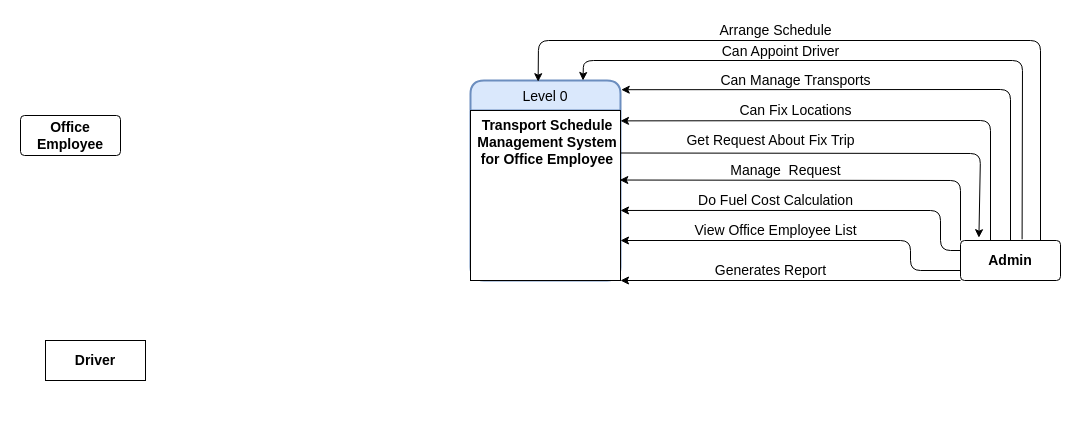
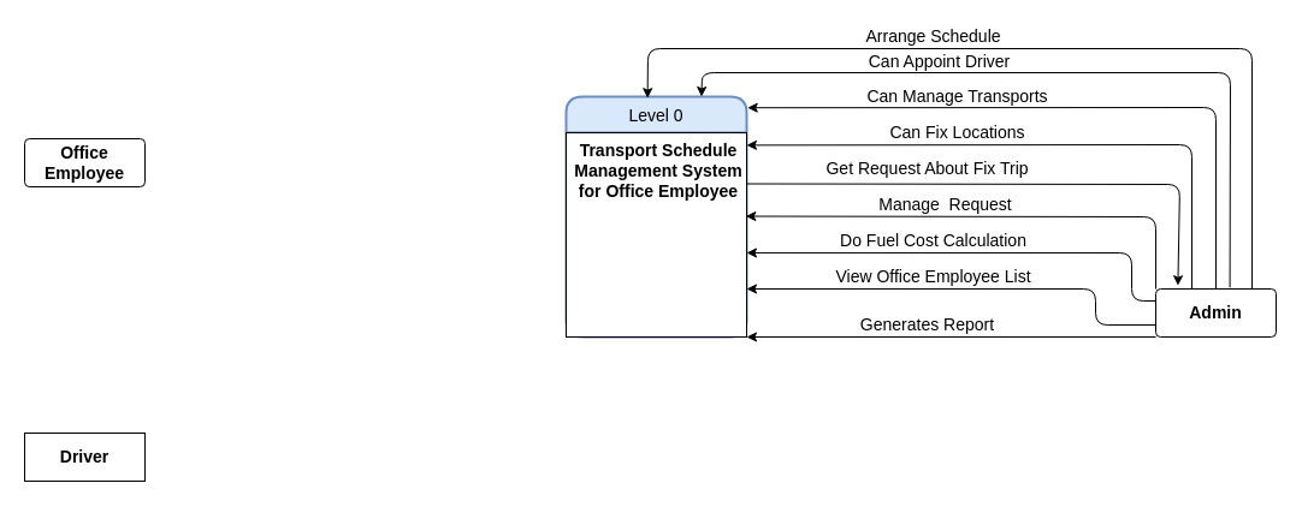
  <mxCell id="0" />
  <mxCell id="1" parent="0" />
  <mxCell id="2" value="Level 0" style="swimlane;childLayout=stackLayout;horizontal=1;startSize=30;horizontalStack=0;rounded=1;fontSize=14;fontStyle=0;strokeWidth=2;resizeParent=0;resizeLast=1;shadow=0;dashed=0;align=center;hachureGap=4;pointerEvents=0;fillColor=#dae8fc;strokeColor=#6c8ebf;" vertex="1" parent="1"><mxGeometry x="470" y="80" width="150" height="200" as="geometry" /></mxCell>
  <mxCell id="3" value="Transport Schedule &#10;Management System &#10;for Office Employee" style="align=center;spacingLeft=4;fontSize=14;verticalAlign=top;resizable=0;rotatable=0;part=1;fontStyle=1" vertex="1" parent="2"><mxGeometry y="30" width="150" height="170" as="geometry" /></mxCell>
  <mxCell id="4" value="&lt;b&gt;Admin&lt;/b&gt;" style="rounded=1;arcSize=10;whiteSpace=wrap;html=1;align=center;hachureGap=4;pointerEvents=0;fontSize=14;" vertex="1" parent="1"><mxGeometry x="960" y="240" width="100" height="40" as="geometry" /></mxCell>
- <mxCell id="5" value="&lt;b&gt;Driver&lt;/b&gt;" style="whiteSpace=wrap;html=1;align=center;hachureGap=4;pointerEvents=0;fontSize=14;" vertex="1" parent="1"><mxGeometry x="45" y="340" width="100" height="40" as="geometry" /></mxCell>
+ <mxCell id="5" value="&lt;b&gt;Driver&lt;/b&gt;" style="whiteSpace=wrap;html=1;align=center;hachureGap=4;pointerEvents=0;fontSize=14;" vertex="1" parent="1"><mxGeometry x="20" y="360" width="100" height="40" as="geometry" /></mxCell>
  <mxCell id="6" value="&lt;b&gt;Office Employee&lt;/b&gt;" style="rounded=1;arcSize=10;whiteSpace=wrap;html=1;align=center;hachureGap=4;pointerEvents=0;fontSize=14;" vertex="1" parent="1"><mxGeometry x="20" y="115" width="100" height="40" as="geometry" /></mxCell>
  <mxCell id="7" value="" style="endArrow=classic;html=1;fontSize=14;sourcePerimeterSpacing=8;targetPerimeterSpacing=8;entryX=0.451;entryY=0.006;entryDx=0;entryDy=0;entryPerimeter=0;" edge="1" parent="1" target="2"><mxGeometry width="50" height="50" relative="1" as="geometry"><mxPoint x="1040" y="240" as="sourcePoint" /><mxPoint x="580" y="120" as="targetPoint" /><Array as="points"><mxPoint x="1040" y="40" /><mxPoint x="538" y="40" /></Array></mxGeometry></mxCell>
  <mxCell id="8" value="Arrange Schedule" style="text;html=1;align=center;verticalAlign=middle;resizable=0;points=[];autosize=1;strokeColor=none;fillColor=none;fontSize=14;" vertex="1" parent="1"><mxGeometry x="710" y="20" width="130" height="20" as="geometry" /></mxCell>
  <mxCell id="9" value="" style="endArrow=classic;html=1;fontSize=14;sourcePerimeterSpacing=8;targetPerimeterSpacing=8;exitX=0.616;exitY=-0.03;exitDx=0;exitDy=0;exitPerimeter=0;entryX=0.75;entryY=0;entryDx=0;entryDy=0;" edge="1" parent="1" source="4" target="2"><mxGeometry width="50" height="50" relative="1" as="geometry"><mxPoint x="740" y="170" as="sourcePoint" /><mxPoint x="790" y="120" as="targetPoint" /><Array as="points"><mxPoint x="1022" y="60" /><mxPoint x="583" y="60" /></Array></mxGeometry></mxCell>
  <mxCell id="10" value="&lt;span style=&quot;font-style: normal&quot;&gt;Can Appoint Driver&lt;/span&gt;" style="edgeLabel;html=1;align=center;verticalAlign=middle;resizable=0;points=[];fontSize=14;fontStyle=2" vertex="1" connectable="0" parent="9"><mxGeometry x="0.499" y="-4" relative="1" as="geometry"><mxPoint x="57" y="-6" as="offset" /></mxGeometry></mxCell>
  <mxCell id="11" value="" style="endArrow=classic;html=1;fontSize=14;sourcePerimeterSpacing=8;targetPerimeterSpacing=8;exitX=0.5;exitY=0;exitDx=0;exitDy=0;entryX=1.005;entryY=0.046;entryDx=0;entryDy=0;entryPerimeter=0;" edge="1" parent="1" source="4" target="2"><mxGeometry width="50" height="50" relative="1" as="geometry"><mxPoint x="740" y="170" as="sourcePoint" /><mxPoint x="610" y="77" as="targetPoint" /><Array as="points"><mxPoint x="1010" y="89" /></Array></mxGeometry></mxCell>
  <mxCell id="12" value="Can Manage Transports" style="text;html=1;align=center;verticalAlign=middle;resizable=0;points=[];autosize=1;strokeColor=none;fillColor=none;fontSize=14;" vertex="1" parent="1"><mxGeometry x="710" y="70" width="170" height="20" as="geometry" /></mxCell>
  <mxCell id="13" value="" style="endArrow=classic;html=1;fontSize=14;sourcePerimeterSpacing=8;targetPerimeterSpacing=8;entryX=1;entryY=0.061;entryDx=0;entryDy=0;entryPerimeter=0;" edge="1" parent="1" target="3"><mxGeometry width="50" height="50" relative="1" as="geometry"><mxPoint x="990" y="240" as="sourcePoint" /><mxPoint x="790" y="220" as="targetPoint" /><Array as="points"><mxPoint x="990" y="120" /></Array></mxGeometry></mxCell>
  <mxCell id="14" value="Can Fix Locations" style="text;html=1;align=center;verticalAlign=middle;resizable=0;points=[];autosize=1;strokeColor=none;fillColor=none;fontSize=14;" vertex="1" parent="1"><mxGeometry x="730" y="100" width="130" height="20" as="geometry" /></mxCell>
  <mxCell id="15" value="" style="endArrow=classic;html=1;fontSize=14;sourcePerimeterSpacing=8;targetPerimeterSpacing=8;entryX=0.184;entryY=-0.07;entryDx=0;entryDy=0;exitX=1;exitY=0.25;exitDx=0;exitDy=0;entryPerimeter=0;" edge="1" parent="1" source="3" target="4"><mxGeometry width="50" height="50" relative="1" as="geometry"><mxPoint x="900" y="220" as="sourcePoint" /><mxPoint x="790" y="220" as="targetPoint" /><Array as="points"><mxPoint x="980" y="153" /></Array></mxGeometry></mxCell>
  <mxCell id="16" value="Get Request About Fix Trip" style="text;html=1;align=center;verticalAlign=middle;resizable=0;points=[];autosize=1;strokeColor=none;fillColor=none;fontSize=14;" vertex="1" parent="1"><mxGeometry x="665" y="130" width="210" height="20" as="geometry" /></mxCell>
  <mxCell id="17" value="" style="endArrow=classic;html=1;fontSize=14;sourcePerimeterSpacing=8;targetPerimeterSpacing=8;exitX=0;exitY=0;exitDx=0;exitDy=0;entryX=0.995;entryY=0.409;entryDx=0;entryDy=0;entryPerimeter=0;" edge="1" parent="1" source="4" target="3"><mxGeometry width="50" height="50" relative="1" as="geometry"><mxPoint x="740" y="270" as="sourcePoint" /><mxPoint x="790" y="220" as="targetPoint" /><Array as="points"><mxPoint x="960" y="180" /></Array></mxGeometry></mxCell>
  <mxCell id="18" value="Manage&amp;nbsp; Request" style="text;html=1;align=center;verticalAlign=middle;resizable=0;points=[];autosize=1;strokeColor=none;fillColor=none;fontSize=14;" vertex="1" parent="1"><mxGeometry x="720" y="160" width="130" height="20" as="geometry" /></mxCell>
  <mxCell id="19" value="" style="endArrow=classic;html=1;fontSize=14;sourcePerimeterSpacing=8;targetPerimeterSpacing=8;exitX=0;exitY=0.25;exitDx=0;exitDy=0;entryX=1;entryY=0.588;entryDx=0;entryDy=0;entryPerimeter=0;" edge="1" parent="1" source="4" target="3"><mxGeometry width="50" height="50" relative="1" as="geometry"><mxPoint x="740" y="270" as="sourcePoint" /><mxPoint x="790" y="220" as="targetPoint" /><Array as="points"><mxPoint x="940" y="250" /><mxPoint x="940" y="210" /></Array></mxGeometry></mxCell>
  <mxCell id="20" value="Do Fuel Cost Calculation" style="text;html=1;align=center;verticalAlign=middle;resizable=0;points=[];autosize=1;strokeColor=none;fillColor=none;fontSize=14;" vertex="1" parent="1"><mxGeometry x="690" y="190" width="170" height="20" as="geometry" /></mxCell>
  <mxCell id="21" value="" style="endArrow=classic;html=1;fontSize=14;sourcePerimeterSpacing=8;targetPerimeterSpacing=8;exitX=0;exitY=0.75;exitDx=0;exitDy=0;" edge="1" parent="1" source="4"><mxGeometry width="50" height="50" relative="1" as="geometry"><mxPoint x="740" y="270" as="sourcePoint" /><mxPoint x="620" y="240" as="targetPoint" /><Array as="points"><mxPoint x="910" y="270" /><mxPoint x="910" y="240" /></Array></mxGeometry></mxCell>
  <mxCell id="22" value="View Office Employee List" style="text;html=1;align=center;verticalAlign=middle;resizable=0;points=[];autosize=1;strokeColor=none;fillColor=none;fontSize=14;" vertex="1" parent="1"><mxGeometry x="685" y="220" width="180" height="20" as="geometry" /></mxCell>
  <mxCell id="23" value="" style="endArrow=classic;html=1;fontSize=14;sourcePerimeterSpacing=8;targetPerimeterSpacing=8;exitX=0;exitY=1;exitDx=0;exitDy=0;" edge="1" parent="1" source="4"><mxGeometry width="50" height="50" relative="1" as="geometry"><mxPoint x="740" y="270" as="sourcePoint" /><mxPoint x="620" y="280" as="targetPoint" /></mxGeometry></mxCell>
  <mxCell id="24" value="Generates Report" style="text;html=1;align=center;verticalAlign=middle;resizable=0;points=[];autosize=1;strokeColor=none;fillColor=none;fontSize=14;" vertex="1" parent="1"><mxGeometry x="705" y="260" width="130" height="20" as="geometry" /></mxCell>
